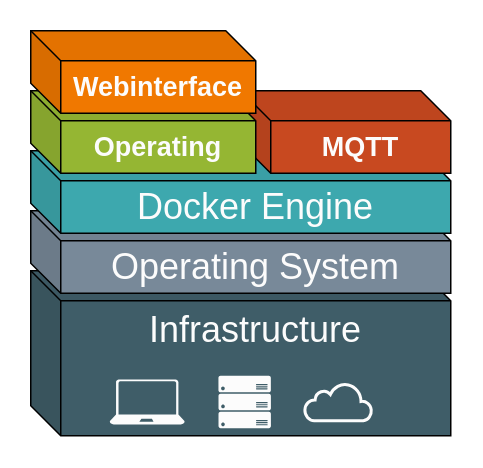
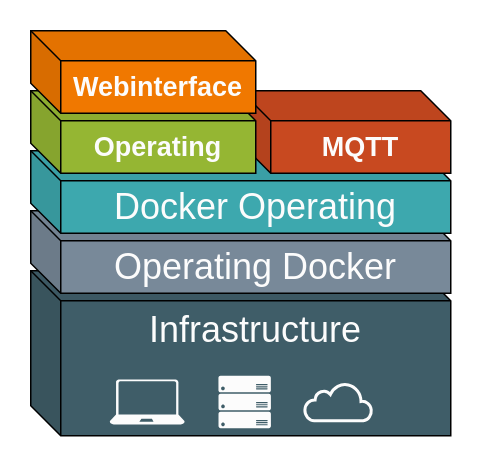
  <mxCell id="0" />
  <mxCell id="1" parent="0" />
  <mxCell id="2" value="&lt;span style=&quot;font-size: 24px&quot;&gt;&lt;font color=&quot;#fcfcfc&quot;&gt;Infrastructure&lt;/font&gt;&lt;/span&gt;" style="shape=cube;whiteSpace=wrap;html=1;boundedLbl=1;backgroundOutline=1;darkOpacity=0.05;darkOpacity2=0.1;fillColor=#3F5D68;labelPosition=center;verticalLabelPosition=middle;align=center;verticalAlign=middle;spacingBottom=50;" parent="1" vertex="1"><mxGeometry x="20" y="180" width="280" height="110" as="geometry" /></mxCell>
  <mxCell id="3" value="" style="html=1;verticalLabelPosition=bottom;align=center;labelBackgroundColor=#ffffff;verticalAlign=top;strokeWidth=2;strokeColor=#FCFCFC;shadow=0;dashed=0;shape=mxgraph.ios7.icons.cloud;fontSize=18;fontColor=none;fillColor=none;rotation=0;" parent="1" vertex="1"><mxGeometry x="202.63" y="255" width="44.75" height="25" as="geometry" /></mxCell>
  <mxCell id="4" value="" style="sketch=0;aspect=fixed;pointerEvents=1;shadow=0;dashed=0;html=1;strokeColor=none;labelPosition=center;verticalLabelPosition=bottom;verticalAlign=top;align=center;fillColor=#FCFCFC;shape=mxgraph.azure.server_rack;fontSize=18;fontColor=none;rotation=0;" parent="1" vertex="1"><mxGeometry x="145.13" y="250" width="35" height="35" as="geometry" /></mxCell>
  <mxCell id="5" value="" style="sketch=0;aspect=fixed;pointerEvents=1;shadow=0;dashed=0;html=1;strokeColor=none;labelPosition=center;verticalLabelPosition=bottom;verticalAlign=top;align=center;fillColor=#FCFCFC;shape=mxgraph.azure.laptop;fontSize=18;fontColor=none;rotation=0;" parent="1" vertex="1"><mxGeometry x="72.63" y="252.5" width="50" height="30" as="geometry" /></mxCell>
- <mxCell id="6" value="&lt;span style=&quot;font-size: 24px ; text-align: left&quot;&gt;&lt;font color=&quot;#fcfcfc&quot;&gt;Operating System&lt;/font&gt;&lt;/span&gt;" style="shape=cube;whiteSpace=wrap;html=1;boundedLbl=1;backgroundOutline=1;darkOpacity=0.05;darkOpacity2=0.1;fillColor=#788999;" parent="1" vertex="1"><mxGeometry x="20" y="140" width="280" height="55" as="geometry" /></mxCell>
- <mxCell id="7" value="&lt;span style=&quot;font-size: 24px ; text-align: left&quot;&gt;&lt;font color=&quot;#fcfcfc&quot;&gt;Docker Engine&lt;/font&gt;&lt;/span&gt;" style="shape=cube;whiteSpace=wrap;html=1;boundedLbl=1;backgroundOutline=1;darkOpacity=0.05;darkOpacity2=0.1;fillColor=#3DA8AE;" parent="1" vertex="1"><mxGeometry x="20" y="100" width="280" height="55" as="geometry" /></mxCell>
+ <mxCell id="6" value="&lt;span style=&quot;font-size: 24px ; text-align: left&quot;&gt;&lt;font color=&quot;#fcfcfc&quot;&gt;Operating Docker&lt;/font&gt;&lt;/span&gt;" style="shape=cube;whiteSpace=wrap;html=1;boundedLbl=1;backgroundOutline=1;darkOpacity=0.05;darkOpacity2=0.1;fillColor=#788999;" parent="1" vertex="1"><mxGeometry x="20" y="140" width="280" height="55" as="geometry" /></mxCell>
+ <mxCell id="7" value="&lt;span style=&quot;font-size: 24px ; text-align: left&quot;&gt;&lt;font color=&quot;#fcfcfc&quot;&gt;Docker Operating&lt;/font&gt;&lt;/span&gt;" style="shape=cube;whiteSpace=wrap;html=1;boundedLbl=1;backgroundOutline=1;darkOpacity=0.05;darkOpacity2=0.1;fillColor=#3DA8AE;" parent="1" vertex="1"><mxGeometry x="20" y="100" width="280" height="55" as="geometry" /></mxCell>
  <mxCell id="8" value="&lt;font color=&quot;#fcfcfc&quot; style=&quot;font-size: 18px;&quot;&gt;&lt;b style=&quot;font-size: 18px;&quot;&gt;MQTT&lt;/b&gt;&lt;/font&gt;" style="shape=cube;whiteSpace=wrap;html=1;boundedLbl=1;backgroundOutline=1;darkOpacity=0.05;darkOpacity2=0.1;fillColor=#C84920;fontSize=18;" parent="1" vertex="1"><mxGeometry x="160" y="60" width="140" height="55" as="geometry" /></mxCell>
  <mxCell id="9" value="&lt;font color=&quot;#fcfcfc&quot; style=&quot;font-size: 18px;&quot;&gt;&lt;b style=&quot;font-size: 18px;&quot;&gt;Operating&lt;/b&gt;&lt;/font&gt;" style="shape=cube;whiteSpace=wrap;html=1;boundedLbl=1;backgroundOutline=1;darkOpacity=0.05;darkOpacity2=0.1;fillColor=#95B633;fontSize=18;" parent="1" vertex="1"><mxGeometry x="20" y="60" width="150" height="55" as="geometry" /></mxCell>
  <mxCell id="10" value="&lt;font color=&quot;#fcfcfc&quot; style=&quot;font-size: 18px&quot;&gt;&lt;b style=&quot;font-size: 18px&quot;&gt;Webinterface&lt;/b&gt;&lt;/font&gt;" style="shape=cube;whiteSpace=wrap;html=1;boundedLbl=1;backgroundOutline=1;darkOpacity=0.05;darkOpacity2=0.1;fillColor=#F07800;fontSize=18;" vertex="1" parent="1"><mxGeometry x="20" y="20" width="150" height="55" as="geometry" /></mxCell>
